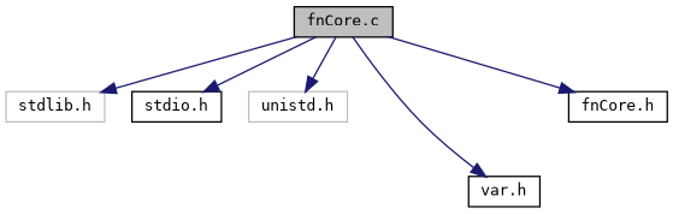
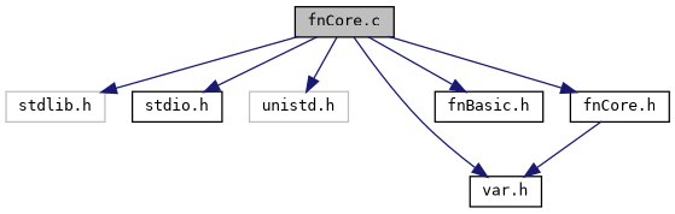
  digraph {
    fontname="DejaVu Sans Mono"
    node [color=black fillcolor=white fontname="DejaVu Sans Mono" fontsize=10 shape=record style=filled]
    edge [color=midnightblue fontname="DejaVu Sans Mono" fontsize=10 labelfontname=Helvetica labelfontsize=10 style=solid]
    n1 [fillcolor=grey75 fontcolor=black height=0.2 label="fnCore.c" width=0.4]
    n2 [color=grey75 height=0.2 label="stdlib.h" width=0.4]
    n3 [height=0.2 label="stdio.h" width=0.4]
    n4 [color=grey75 height=0.2 label="unistd.h" width=0.4]
    n5 [height=0.2 label="var.h" width=0.4]
+   n6 [height=0.2 label="fnBasic.h" width=0.4]
    n7 [height=0.2 label="fnCore.h" width=0.4]
    n1 -> n2
    n1 -> n3
    n1 -> n4
    n1 -> n5
+   n1 -> n6
    n1 -> n7
+   n7 -> n5
  }
